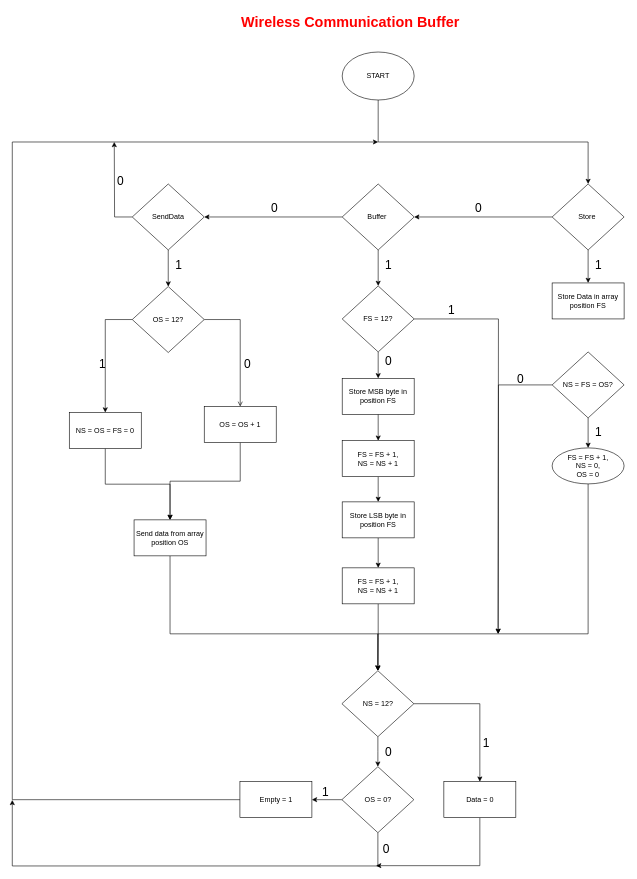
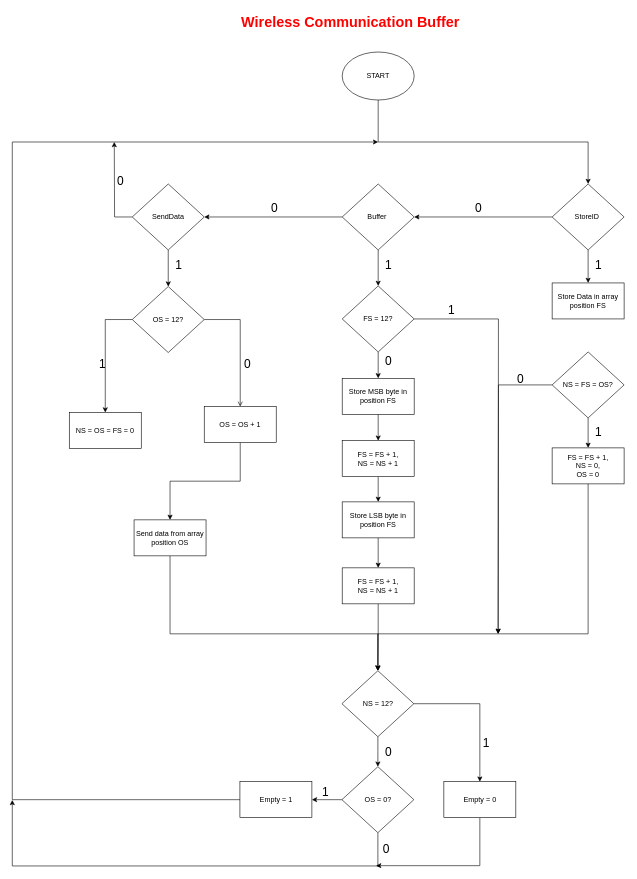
  <mxCell id="0" />
  <mxCell id="1" parent="0" />
  <mxCell id="2" style="edgeStyle=orthogonalEdgeStyle;rounded=0;orthogonalLoop=1;jettySize=auto;html=1;exitX=0.5;exitY=1;exitDx=0;exitDy=0;entryX=0.5;entryY=0;entryDx=0;entryDy=0;" edge="1" parent="1" source="3" target="9"><mxGeometry relative="1" as="geometry" /></mxCell>
  <mxCell id="3" value="START" style="ellipse;whiteSpace=wrap;html=1;" vertex="1" parent="1"><mxGeometry x="570" y="86" width="120" height="80" as="geometry" /></mxCell>
  <mxCell id="4" style="edgeStyle=orthogonalEdgeStyle;rounded=0;orthogonalLoop=1;jettySize=auto;html=1;exitX=0;exitY=0.5;exitDx=0;exitDy=0;entryX=1;entryY=0.5;entryDx=0;entryDy=0;" edge="1" parent="1" source="6" target="12"><mxGeometry relative="1" as="geometry" /></mxCell>
  <mxCell id="5" value="" style="edgeStyle=orthogonalEdgeStyle;rounded=0;orthogonalLoop=1;jettySize=auto;html=1;" edge="1" parent="1" source="6" target="25"><mxGeometry relative="1" as="geometry" /></mxCell>
  <mxCell id="6" value="Buffer&amp;nbsp;" style="rhombus;whiteSpace=wrap;html=1;" vertex="1" parent="1"><mxGeometry x="570" y="306" width="120" height="110" as="geometry" /></mxCell>
  <mxCell id="7" style="edgeStyle=orthogonalEdgeStyle;rounded=0;orthogonalLoop=1;jettySize=auto;html=1;exitX=0;exitY=0.5;exitDx=0;exitDy=0;entryX=1;entryY=0.5;entryDx=0;entryDy=0;" edge="1" parent="1" source="9" target="6"><mxGeometry relative="1" as="geometry" /></mxCell>
  <mxCell id="8" value="" style="edgeStyle=orthogonalEdgeStyle;rounded=0;orthogonalLoop=1;jettySize=auto;html=1;" edge="1" parent="1" source="9" target="22"><mxGeometry relative="1" as="geometry" /></mxCell>
- <mxCell id="9" value="Store&amp;nbsp;" style="rhombus;whiteSpace=wrap;html=1;" vertex="1" parent="1"><mxGeometry x="920" y="306" width="120" height="110" as="geometry" /></mxCell>
+ <mxCell id="9" value="StoreID&amp;nbsp;" style="rhombus;whiteSpace=wrap;html=1;" vertex="1" parent="1"><mxGeometry x="920" y="306" width="120" height="110" as="geometry" /></mxCell>
  <mxCell id="10" style="edgeStyle=orthogonalEdgeStyle;rounded=0;orthogonalLoop=1;jettySize=auto;html=1;exitX=0;exitY=0.5;exitDx=0;exitDy=0;" edge="1" parent="1" source="12"><mxGeometry relative="1" as="geometry"><mxPoint x="190" y="236" as="targetPoint" /></mxGeometry></mxCell>
  <mxCell id="11" value="" style="edgeStyle=orthogonalEdgeStyle;rounded=0;orthogonalLoop=1;jettySize=auto;html=1;" edge="1" parent="1" source="12" target="36"><mxGeometry relative="1" as="geometry" /></mxCell>
  <mxCell id="12" value="SendData" style="rhombus;whiteSpace=wrap;html=1;" vertex="1" parent="1"><mxGeometry x="220" y="306" width="120" height="110" as="geometry" /></mxCell>
  <mxCell id="13" value="0" style="text;html=1;resizable=0;points=[];autosize=1;align=left;verticalAlign=top;spacingTop=-4;fontSize=20;" vertex="1" parent="1"><mxGeometry x="790" y="331" width="30" height="30" as="geometry" /></mxCell>
  <mxCell id="14" value="0" style="text;html=1;resizable=0;points=[];autosize=1;align=left;verticalAlign=top;spacingTop=-4;fontSize=20;" vertex="1" parent="1"><mxGeometry x="450" y="331" width="30" height="30" as="geometry" /></mxCell>
  <mxCell id="15" value="" style="edgeStyle=orthogonalEdgeStyle;rounded=0;orthogonalLoop=1;jettySize=auto;html=1;" edge="1" parent="1" source="16" target="27"><mxGeometry relative="1" as="geometry" /></mxCell>
  <mxCell id="16" value="Store MSB byte in position FS" style="rounded=0;whiteSpace=wrap;html=1;fontSize=12;" vertex="1" parent="1"><mxGeometry x="570" y="630" width="120" height="60" as="geometry" /></mxCell>
  <mxCell id="17" value="" style="edgeStyle=orthogonalEdgeStyle;rounded=0;orthogonalLoop=1;jettySize=auto;html=1;" edge="1" parent="1" source="19" target="21"><mxGeometry relative="1" as="geometry" /></mxCell>
  <mxCell id="18" style="edgeStyle=orthogonalEdgeStyle;rounded=0;orthogonalLoop=1;jettySize=auto;html=1;exitX=0;exitY=0.5;exitDx=0;exitDy=0;" edge="1" parent="1" source="19"><mxGeometry relative="1" as="geometry"><mxPoint x="830" y="1056" as="targetPoint" /></mxGeometry></mxCell>
  <mxCell id="19" value="NS = FS = OS?" style="rhombus;whiteSpace=wrap;html=1;" vertex="1" parent="1"><mxGeometry x="920" y="586" width="120" height="110" as="geometry" /></mxCell>
  <mxCell id="20" style="edgeStyle=orthogonalEdgeStyle;rounded=0;orthogonalLoop=1;jettySize=auto;html=1;exitX=0.5;exitY=1;exitDx=0;exitDy=0;entryX=0.5;entryY=0;entryDx=0;entryDy=0;" edge="1" parent="1" source="21" target="45"><mxGeometry relative="1" as="geometry"><mxPoint x="630" y="1056" as="targetPoint" /><Array as="points"><mxPoint x="980" y="1056" /><mxPoint x="630" y="1056" /></Array></mxGeometry></mxCell>
- <mxCell id="21" value="FS = FS + 1,&lt;br&gt;NS = 0,&lt;br&gt;OS = 0&lt;br&gt;" style="ellipse;whiteSpace=wrap;html=1;fontSize=12;" vertex="1" parent="1"><mxGeometry x="920" y="746" width="120" height="60" as="geometry" /></mxCell>
+ <mxCell id="21" value="FS = FS + 1,&lt;br&gt;NS = 0,&lt;br&gt;OS = 0&lt;br&gt;" style="rounded=0;whiteSpace=wrap;html=1;fontSize=12;" vertex="1" parent="1"><mxGeometry x="920" y="746" width="120" height="60" as="geometry" /></mxCell>
  <mxCell id="22" value="Store Data in array position FS" style="rounded=0;whiteSpace=wrap;html=1;fontSize=12;" vertex="1" parent="1"><mxGeometry x="920" y="471" width="120" height="60" as="geometry" /></mxCell>
  <mxCell id="23" value="" style="edgeStyle=orthogonalEdgeStyle;rounded=0;orthogonalLoop=1;jettySize=auto;html=1;" edge="1" parent="1" source="25" target="16"><mxGeometry relative="1" as="geometry" /></mxCell>
  <mxCell id="24" style="edgeStyle=orthogonalEdgeStyle;rounded=0;orthogonalLoop=1;jettySize=auto;html=1;exitX=1;exitY=0.5;exitDx=0;exitDy=0;" edge="1" parent="1" source="25"><mxGeometry relative="1" as="geometry"><mxPoint x="830" y="1056" as="targetPoint" /></mxGeometry></mxCell>
  <mxCell id="25" value="FS = 12?" style="rhombus;whiteSpace=wrap;html=1;" vertex="1" parent="1"><mxGeometry x="570" y="476" width="120" height="110" as="geometry" /></mxCell>
  <mxCell id="26" value="" style="edgeStyle=orthogonalEdgeStyle;rounded=0;orthogonalLoop=1;jettySize=auto;html=1;" edge="1" parent="1" source="27" target="29"><mxGeometry relative="1" as="geometry" /></mxCell>
  <mxCell id="27" value="FS = FS + 1,&lt;br&gt;NS = NS + 1&lt;br&gt;" style="rounded=0;whiteSpace=wrap;html=1;" vertex="1" parent="1"><mxGeometry x="570" y="734" width="120" height="60" as="geometry" /></mxCell>
  <mxCell id="28" value="" style="edgeStyle=orthogonalEdgeStyle;rounded=0;orthogonalLoop=1;jettySize=auto;html=1;" edge="1" parent="1" source="29" target="31"><mxGeometry relative="1" as="geometry" /></mxCell>
  <mxCell id="29" value="Store LSB byte in position FS" style="rounded=0;whiteSpace=wrap;html=1;fontSize=12;" vertex="1" parent="1"><mxGeometry x="570" y="836" width="120" height="60" as="geometry" /></mxCell>
  <mxCell id="30" style="edgeStyle=orthogonalEdgeStyle;rounded=0;orthogonalLoop=1;jettySize=auto;html=1;exitX=0.5;exitY=1;exitDx=0;exitDy=0;entryX=0.5;entryY=0;entryDx=0;entryDy=0;" edge="1" parent="1" source="31" target="45"><mxGeometry relative="1" as="geometry" /></mxCell>
  <mxCell id="31" value="FS = FS + 1,&lt;br&gt;NS = NS + 1&lt;br&gt;" style="rounded=0;whiteSpace=wrap;html=1;" vertex="1" parent="1"><mxGeometry x="570" y="946" width="120" height="60" as="geometry" /></mxCell>
  <mxCell id="32" style="edgeStyle=orthogonalEdgeStyle;rounded=0;orthogonalLoop=1;jettySize=auto;html=1;exitX=0.5;exitY=1;exitDx=0;exitDy=0;entryX=0.5;entryY=0;entryDx=0;entryDy=0;" edge="1" parent="1" source="33" target="42"><mxGeometry relative="1" as="geometry" /></mxCell>
  <mxCell id="33" value="OS = OS + 1" style="rounded=0;whiteSpace=wrap;html=1;fontSize=12;" vertex="1" parent="1"><mxGeometry x="340" y="677" width="120" height="60" as="geometry" /></mxCell>
  <mxCell id="34" style="edgeStyle=orthogonalEdgeStyle;rounded=0;html=1;exitX=1;exitY=0.5;exitDx=0;exitDy=0;entryX=0.5;entryY=0;entryDx=0;entryDy=0;jettySize=auto;orthogonalLoop=1;fontSize=12;endArrow=open;" edge="1" parent="1" source="36" target="33"><mxGeometry relative="1" as="geometry" /></mxCell>
  <mxCell id="35" style="edgeStyle=orthogonalEdgeStyle;rounded=0;html=1;exitX=0;exitY=0.5;exitDx=0;exitDy=0;entryX=0.5;entryY=0;entryDx=0;entryDy=0;jettySize=auto;orthogonalLoop=1;fontSize=12;" edge="1" parent="1" source="36" target="38"><mxGeometry relative="1" as="geometry" /></mxCell>
  <mxCell id="36" value="OS = 12?" style="rhombus;whiteSpace=wrap;html=1;" vertex="1" parent="1"><mxGeometry x="220" y="477" width="120" height="110" as="geometry" /></mxCell>
- <mxCell id="37" style="edgeStyle=orthogonalEdgeStyle;rounded=0;orthogonalLoop=1;jettySize=auto;html=1;exitX=0.5;exitY=1;exitDx=0;exitDy=0;entryX=0.5;entryY=0;entryDx=0;entryDy=0;" edge="1" parent="1" source="38" target="42"><mxGeometry relative="1" as="geometry" /></mxCell>
  <mxCell id="38" value="NS = OS = FS = 0" style="rounded=0;whiteSpace=wrap;html=1;fontSize=12;" vertex="1" parent="1"><mxGeometry x="115" y="687" width="120" height="60" as="geometry" /></mxCell>
  <mxCell id="39" value="1" style="text;html=1;resizable=0;points=[];autosize=1;align=left;verticalAlign=top;spacingTop=-4;fontSize=20;" vertex="1" parent="1"><mxGeometry x="163" y="592" width="30" height="30" as="geometry" /></mxCell>
  <mxCell id="40" value="0" style="text;html=1;resizable=0;points=[];autosize=1;align=left;verticalAlign=top;spacingTop=-4;fontSize=20;" vertex="1" parent="1"><mxGeometry x="405" y="592" width="20" height="20" as="geometry" /></mxCell>
  <mxCell id="41" style="edgeStyle=orthogonalEdgeStyle;rounded=0;orthogonalLoop=1;jettySize=auto;html=1;exitX=0.5;exitY=1;exitDx=0;exitDy=0;entryX=0.5;entryY=0;entryDx=0;entryDy=0;" edge="1" parent="1" source="42" target="45"><mxGeometry relative="1" as="geometry"><Array as="points"><mxPoint x="283" y="1056" /><mxPoint x="630" y="1056" /></Array></mxGeometry></mxCell>
  <mxCell id="42" value="Send data from array position OS" style="rounded=0;whiteSpace=wrap;html=1;fontSize=12;" vertex="1" parent="1"><mxGeometry x="223" y="866" width="120" height="60" as="geometry" /></mxCell>
  <mxCell id="43" style="edgeStyle=orthogonalEdgeStyle;rounded=0;html=1;exitX=0.5;exitY=1;exitDx=0;exitDy=0;jettySize=auto;orthogonalLoop=1;fontSize=12;" edge="1" parent="1" source="45"><mxGeometry relative="1" as="geometry"><mxPoint x="629.5" y="1277.5" as="targetPoint" /></mxGeometry></mxCell>
  <mxCell id="44" style="edgeStyle=orthogonalEdgeStyle;rounded=0;html=1;exitX=1;exitY=0.5;exitDx=0;exitDy=0;entryX=0.5;entryY=0;entryDx=0;entryDy=0;jettySize=auto;orthogonalLoop=1;fontSize=12;" edge="1" parent="1" source="45" target="50"><mxGeometry relative="1" as="geometry" /></mxCell>
  <mxCell id="45" value="NS = 12?" style="rhombus;whiteSpace=wrap;html=1;" vertex="1" parent="1"><mxGeometry x="569.5" y="1117.5" width="120" height="110" as="geometry" /></mxCell>
  <mxCell id="46" style="edgeStyle=orthogonalEdgeStyle;rounded=0;html=1;exitX=0;exitY=0.5;exitDx=0;exitDy=0;entryX=1;entryY=0.5;entryDx=0;entryDy=0;jettySize=auto;orthogonalLoop=1;fontSize=12;" edge="1" parent="1" source="48" target="52"><mxGeometry relative="1" as="geometry" /></mxCell>
  <mxCell id="47" style="edgeStyle=orthogonalEdgeStyle;rounded=0;html=1;exitX=0.5;exitY=1;exitDx=0;exitDy=0;jettySize=auto;orthogonalLoop=1;fontSize=12;" edge="1" parent="1" source="48"><mxGeometry relative="1" as="geometry"><mxPoint x="20" y="1333" as="targetPoint" /><Array as="points"><mxPoint x="633" y="1443" /><mxPoint x="20" y="1443" /><mxPoint x="20" y="1333" /></Array></mxGeometry></mxCell>
  <mxCell id="48" value="OS = 0?" style="rhombus;whiteSpace=wrap;html=1;" vertex="1" parent="1"><mxGeometry x="569.5" y="1277.5" width="120" height="110" as="geometry" /></mxCell>
  <mxCell id="49" style="edgeStyle=orthogonalEdgeStyle;rounded=0;html=1;exitX=0.5;exitY=1;exitDx=0;exitDy=0;jettySize=auto;orthogonalLoop=1;fontSize=12;" edge="1" parent="1" source="50"><mxGeometry relative="1" as="geometry"><mxPoint x="626.5" y="1442.5" as="targetPoint" /><Array as="points"><mxPoint x="799.5" y="1442.5" /></Array></mxGeometry></mxCell>
- <mxCell id="50" value="Data = 0" style="rounded=0;whiteSpace=wrap;html=1;fontSize=12;" vertex="1" parent="1"><mxGeometry x="739.5" y="1302.5" width="120" height="60" as="geometry" /></mxCell>
+ <mxCell id="50" value="Empty = 0" style="rounded=0;whiteSpace=wrap;html=1;fontSize=12;" vertex="1" parent="1"><mxGeometry x="739.5" y="1302.5" width="120" height="60" as="geometry" /></mxCell>
  <mxCell id="51" style="edgeStyle=orthogonalEdgeStyle;rounded=0;orthogonalLoop=1;jettySize=auto;html=1;exitX=0;exitY=0.5;exitDx=0;exitDy=0;" edge="1" parent="1" source="52"><mxGeometry relative="1" as="geometry"><mxPoint x="630" y="236" as="targetPoint" /><Array as="points"><mxPoint x="20" y="1333" /><mxPoint x="20" y="236" /></Array></mxGeometry></mxCell>
  <mxCell id="52" value="Empty = 1" style="rounded=0;whiteSpace=wrap;html=1;fontSize=12;" vertex="1" parent="1"><mxGeometry x="399.5" y="1302.5" width="120" height="60" as="geometry" /></mxCell>
  <mxCell id="53" value="1" style="text;html=1;resizable=0;points=[];autosize=1;align=left;verticalAlign=top;spacingTop=-4;fontSize=20;" vertex="1" parent="1"><mxGeometry x="802.5" y="1222.5" width="30" height="30" as="geometry" /></mxCell>
  <mxCell id="54" value="1" style="text;html=1;resizable=0;points=[];autosize=1;align=left;verticalAlign=top;spacingTop=-4;fontSize=20;" vertex="1" parent="1"><mxGeometry x="535" y="1304.5" width="30" height="30" as="geometry" /></mxCell>
  <mxCell id="55" value="0" style="text;html=1;resizable=0;points=[];autosize=1;align=left;verticalAlign=top;spacingTop=-4;fontSize=20;" vertex="1" parent="1"><mxGeometry x="639.5" y="1237.5" width="20" height="20" as="geometry" /></mxCell>
  <mxCell id="56" value="0" style="text;html=1;resizable=0;points=[];autosize=1;align=left;verticalAlign=top;spacingTop=-4;fontSize=20;" vertex="1" parent="1"><mxGeometry x="635.5" y="1399.5" width="20" height="20" as="geometry" /></mxCell>
  <mxCell id="57" value="1" style="text;html=1;resizable=0;points=[];autosize=1;align=left;verticalAlign=top;spacingTop=-4;fontSize=20;" vertex="1" parent="1"><mxGeometry x="990" y="426" width="30" height="30" as="geometry" /></mxCell>
  <mxCell id="58" value="1" style="text;html=1;resizable=0;points=[];autosize=1;align=left;verticalAlign=top;spacingTop=-4;fontSize=20;" vertex="1" parent="1"><mxGeometry x="990" y="704" width="30" height="30" as="geometry" /></mxCell>
  <mxCell id="59" value="1" style="text;html=1;resizable=0;points=[];autosize=1;align=left;verticalAlign=top;spacingTop=-4;fontSize=20;" vertex="1" parent="1"><mxGeometry x="744.5" y="501" width="30" height="30" as="geometry" /></mxCell>
  <mxCell id="60" value="1" style="text;html=1;resizable=0;points=[];autosize=1;align=left;verticalAlign=top;spacingTop=-4;fontSize=20;" vertex="1" parent="1"><mxGeometry x="290" y="426" width="30" height="30" as="geometry" /></mxCell>
  <mxCell id="61" value="1" style="text;html=1;resizable=0;points=[];autosize=1;align=left;verticalAlign=top;spacingTop=-4;fontSize=20;" vertex="1" parent="1"><mxGeometry x="640" y="426" width="30" height="30" as="geometry" /></mxCell>
  <mxCell id="62" value="0" style="text;html=1;resizable=0;points=[];autosize=1;align=left;verticalAlign=top;spacingTop=-4;fontSize=20;" vertex="1" parent="1"><mxGeometry x="193" y="286" width="30" height="30" as="geometry" /></mxCell>
  <mxCell id="63" value="0" style="text;html=1;resizable=0;points=[];autosize=1;align=left;verticalAlign=top;spacingTop=-4;fontSize=20;" vertex="1" parent="1"><mxGeometry x="640" y="587" width="20" height="20" as="geometry" /></mxCell>
  <mxCell id="64" value="0" style="text;html=1;resizable=0;points=[];autosize=1;align=left;verticalAlign=top;spacingTop=-4;fontSize=20;" vertex="1" parent="1"><mxGeometry x="859.5" y="616" width="20" height="20" as="geometry" /></mxCell>
  <mxCell id="65" value="&lt;font color=&quot;#ff0000&quot; size=&quot;1&quot;&gt;&lt;b style=&quot;font-size: 24px&quot;&gt;Wireless Communication Buffer&lt;/b&gt;&lt;/font&gt;" style="text;html=1;resizable=0;points=[];autosize=1;align=left;verticalAlign=top;spacingTop=-4;" vertex="1" parent="1"><mxGeometry x="400" y="20" width="380" height="20" as="geometry" /></mxCell>
